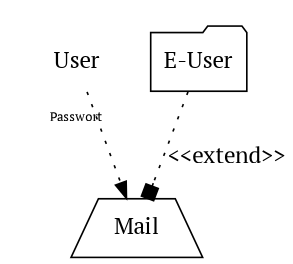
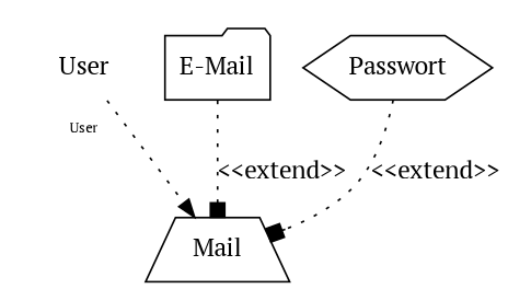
  digraph {
    fontname="PT Serif"
    fontsize=8
    labelloc=b
    peripheries=0
    rankdir=TB
    node [fontname="PT Serif" style=solid]
    edge [arrowhead=box fontname="PT Serif" style=dotted]
    User [peripheries=0 shape=plaintext style=""]
    n2 [label=Mail shape=trapezium]
-   n3 [label="E-User" shape=folder]
+   n3 [label="E-Mail" shape=folder]
+   n4 [label=Passwort shape=hexagon]
    subgraph cluster_1 {
-     label=Passwort
+     label=User
      User
    }
    User -> n2 [arrowhead=normal]
    n3 -> n2 [label="<<extend>>"]
+   n4 -> n2 [label="<<extend>>"]
  }
